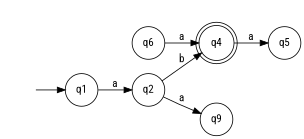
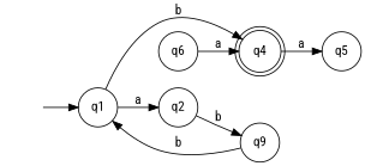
  digraph {
    fontname="Roboto Condensed"
    rankdir=LR
    node [fontname="Roboto Condensed" margin=0.1 shape=circle]
    edge [fontname="Roboto Condensed"]
    q4 [margin=0 shape=doublecircle]
    q5
    " " [color=white width=0]
    q1
    q2
    n6 [label=q9]
    q6
    q4 -> q5 [label=a]
    " " -> q1
-   q2 -> q4 [label=b]
+   q1 -> q4 [label=b]
    q1 -> q2 [label=a]
-   q2 -> n6 [label=a]
+   q2 -> n6 [label=b]
+   n6 -> q1 [label=b]
    q6 -> q4 [label=a]
  }
